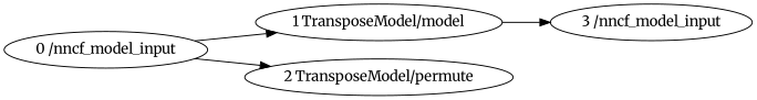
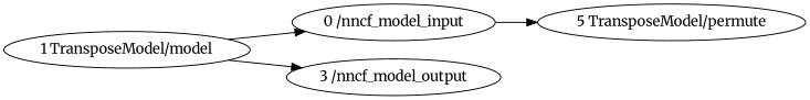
  strict digraph {
    fontname=Merriweather
    rankdir=LR
    node [fontname=Merriweather]
    edge [fontname=Merriweather]
    "0 /nncf_model_input" [type=nncf_model_input]
    n2 [label="1 TransposeModel/model" scope=TransposeModel type=transpose]
-   "2 TransposeModel/permute" [scope=TransposeModel type=permute]
-   "3 /nncf_model_output" [type=nncf_model_output label="3 /nncf_model_input"]
-   "0 /nncf_model_input" -> n2
+   "2 TransposeModel/permute" [scope=TransposeModel type=permute label="5 TransposeModel/permute"]
+   "3 /nncf_model_output" [type=nncf_model_output]
+   n2 -> "0 /nncf_model_input"
    "0 /nncf_model_input" -> "2 TransposeModel/permute"
    n2 -> "3 /nncf_model_output"
  }
